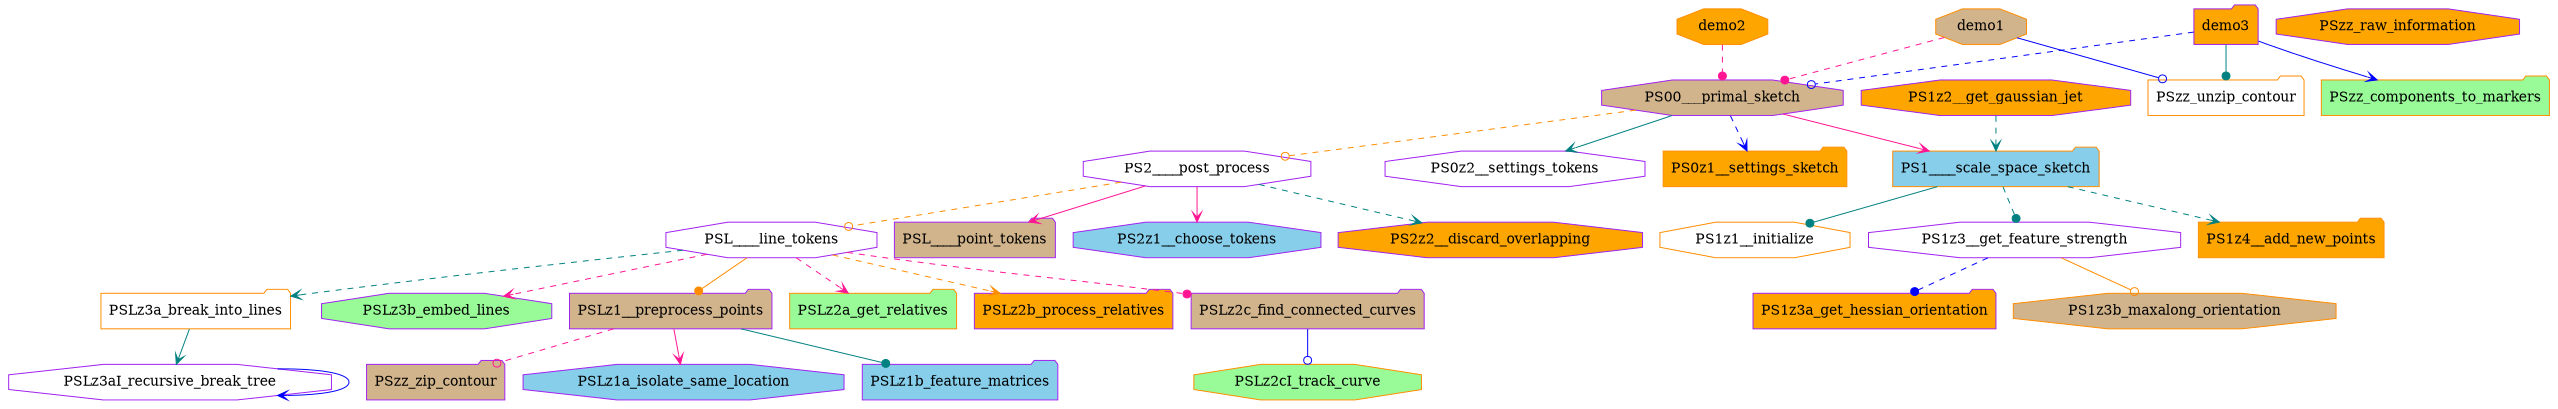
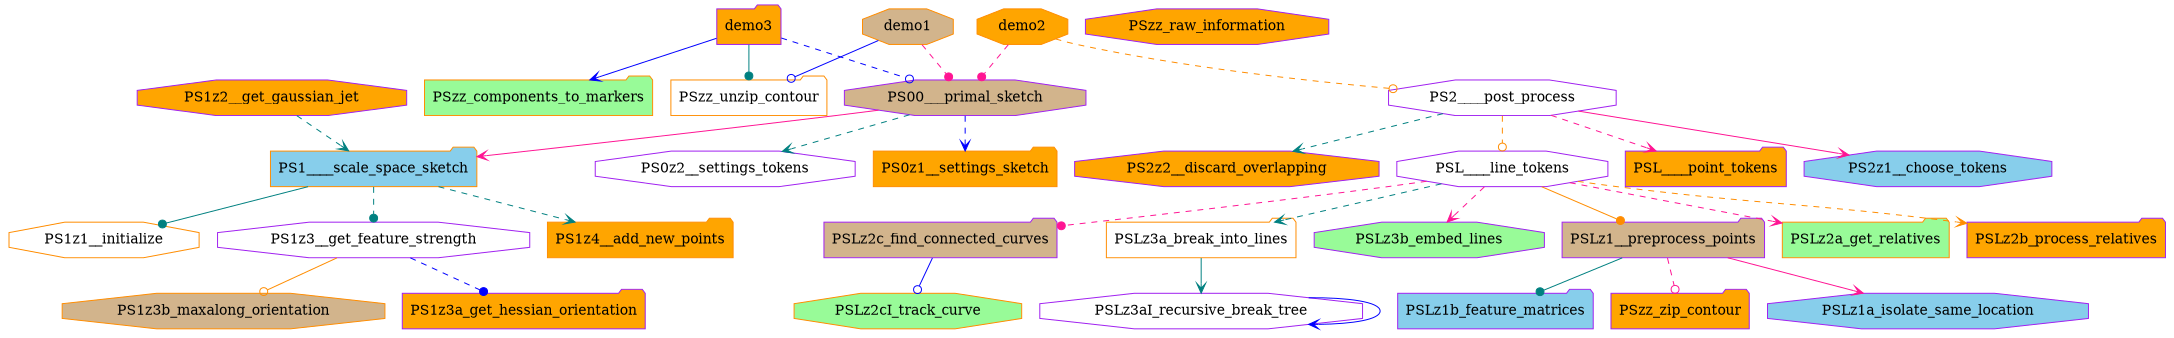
  digraph {
    node [color=purple fillcolor=orange shape=octagon style=filled]
    edge [arrowhead=vee color=teal style=dashed]
    PS00___primal_sketch [fillcolor=tan]
    PS0z1__settings_sketch [color=darkorange shape=folder]
    PS0z2__settings_tokens [fillcolor=white]
    PS1____scale_space_sketch [color=darkorange fillcolor=skyblue shape=folder]
    PS2____post_process [fillcolor=white]
    PS1z1__initialize [color=darkorange fillcolor=white]
    PS1z3__get_feature_strength [fillcolor=white]
    PS1z4__add_new_points [color=darkorange shape=folder]
    PS2z1__choose_tokens [fillcolor=skyblue]
    PS2z2__discard_overlapping
    PSL____line_tokens [fillcolor=white]
-   PSL____point_tokens [fillcolor=tan shape=folder]
+   PSL____point_tokens [shape=folder]
    PS1z2__get_gaussian_jet
    PS1z3a_get_hessian_orientation [shape=folder]
    PS1z3b_maxalong_orientation [color=darkorange fillcolor=tan]
    PSLz1__preprocess_points [fillcolor=tan shape=folder]
    PSLz2a_get_relatives [color=darkorange fillcolor=palegreen shape=folder]
    PSLz2b_process_relatives [shape=folder]
    PSLz2c_find_connected_curves [fillcolor=tan shape=folder]
    PSLz3a_break_into_lines [color=darkorange fillcolor=white shape=folder]
    PSLz3b_embed_lines [fillcolor=palegreen]
    PSLz1a_isolate_same_location [fillcolor=skyblue]
    PSLz1b_feature_matrices [fillcolor=skyblue shape=folder]
-   PSzz_zip_contour [fillcolor=tan shape=folder]
+   PSzz_zip_contour [shape=folder]
    PSLz2cI_track_curve [color=darkorange fillcolor=palegreen]
    PSLz3aI_recursive_break_tree [fillcolor=white]
    demo1 [color=darkorange fillcolor=tan]
    PSzz_unzip_contour [color=darkorange fillcolor=white shape=folder]
    demo2 [color=darkorange]
    demo3 [shape=folder]
    PSzz_components_to_markers [color=darkorange fillcolor=palegreen shape=folder]
    PSzz_raw_information
    PS00___primal_sketch -> PS0z1__settings_sketch [color=blue]
-   PS00___primal_sketch -> PS0z2__settings_tokens [style=solid]
+   PS00___primal_sketch -> PS0z2__settings_tokens
    PS00___primal_sketch -> PS1____scale_space_sketch [color=deeppink style=solid]
-   PS00___primal_sketch -> PS2____post_process [arrowhead=odot color=darkorange]
+   demo2 -> PS2____post_process [arrowhead=odot color=darkorange]
    PS1____scale_space_sketch -> PS1z1__initialize [arrowhead=dot style=solid]
    PS1____scale_space_sketch -> PS1z3__get_feature_strength [arrowhead=dot]
    PS1____scale_space_sketch -> PS1z4__add_new_points
    PS2____post_process -> PS2z1__choose_tokens [color=deeppink style=solid]
    PS2____post_process -> PS2z2__discard_overlapping
    PS2____post_process -> PSL____line_tokens [arrowhead=odot color=darkorange]
-   PS2____post_process -> PSL____point_tokens [color=deeppink style=solid]
+   PS2____post_process -> PSL____point_tokens [color=deeppink]
    PS1z3__get_feature_strength -> PS1z3a_get_hessian_orientation [arrowhead=dot color=blue]
    PS1z3__get_feature_strength -> PS1z3b_maxalong_orientation [arrowhead=odot color=darkorange style=solid]
    PSL____line_tokens -> PSLz1__preprocess_points [arrowhead=dot color=darkorange style=solid]
    PSL____line_tokens -> PSLz2a_get_relatives [color=deeppink]
    PSL____line_tokens -> PSLz2b_process_relatives [color=darkorange]
    PSL____line_tokens -> PSLz2c_find_connected_curves [arrowhead=dot color=deeppink]
    PSL____line_tokens -> PSLz3a_break_into_lines
    PSL____line_tokens -> PSLz3b_embed_lines [color=deeppink]
    PS1z2__get_gaussian_jet -> PS1____scale_space_sketch
    PSLz1__preprocess_points -> PSLz1a_isolate_same_location [color=deeppink style=solid]
    PSLz1__preprocess_points -> PSLz1b_feature_matrices [arrowhead=dot style=solid]
    PSLz1__preprocess_points -> PSzz_zip_contour [arrowhead=odot color=deeppink]
    PSLz2c_find_connected_curves -> PSLz2cI_track_curve [arrowhead=odot color=blue style=solid]
    PSLz3a_break_into_lines -> PSLz3aI_recursive_break_tree [style=solid]
    PSLz3aI_recursive_break_tree -> PSLz3aI_recursive_break_tree [color=blue style=solid]
    demo1 -> PS00___primal_sketch [arrowhead=dot color=deeppink]
    demo1 -> PSzz_unzip_contour [arrowhead=odot color=blue style=solid]
    demo2 -> PS00___primal_sketch [arrowhead=dot color=deeppink]
    demo3 -> PS00___primal_sketch [arrowhead=odot color=blue]
    demo3 -> PSzz_unzip_contour [arrowhead=dot style=solid]
    demo3 -> PSzz_components_to_markers [color=blue style=solid]
  }
